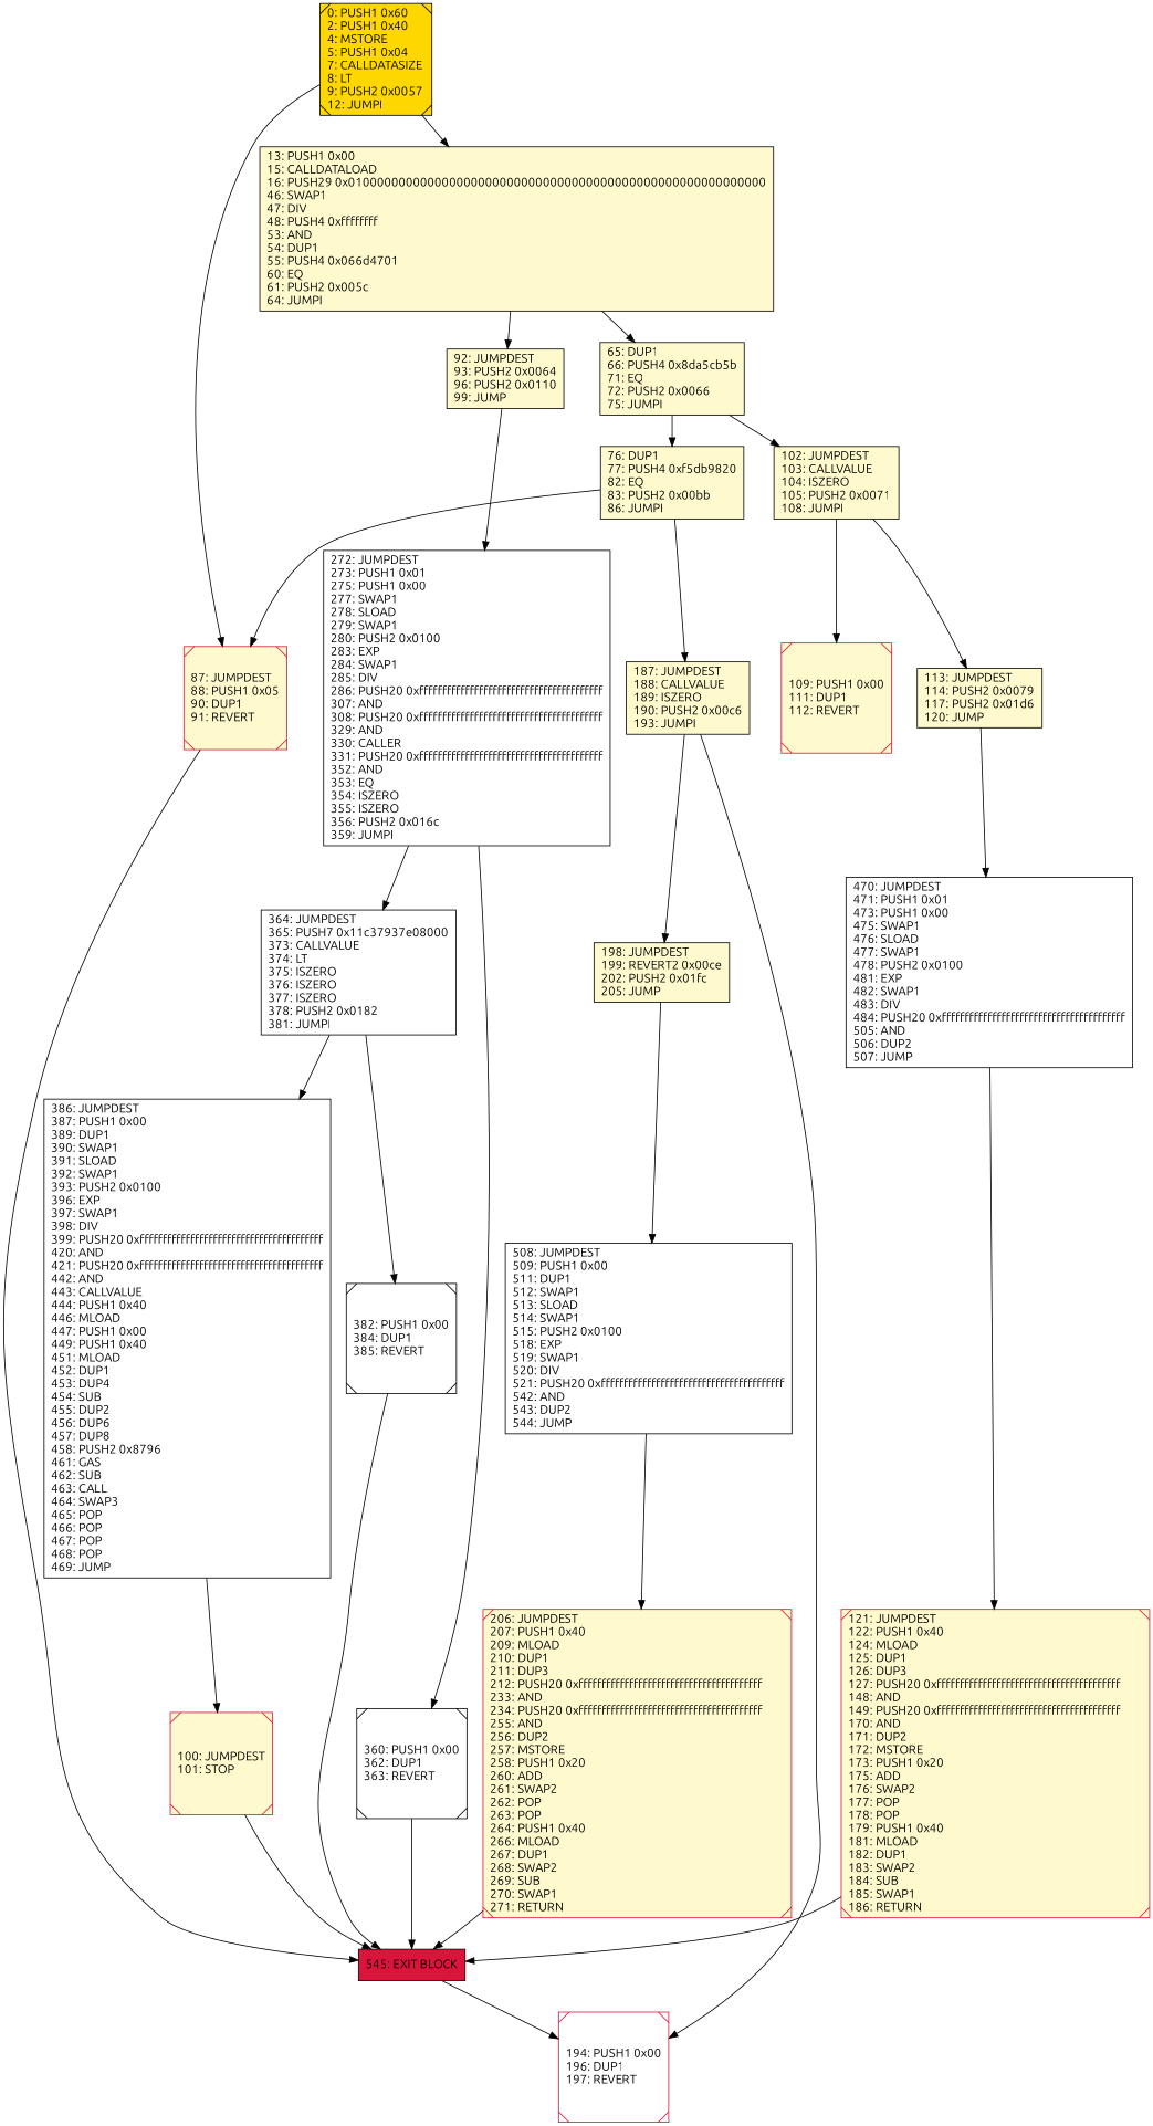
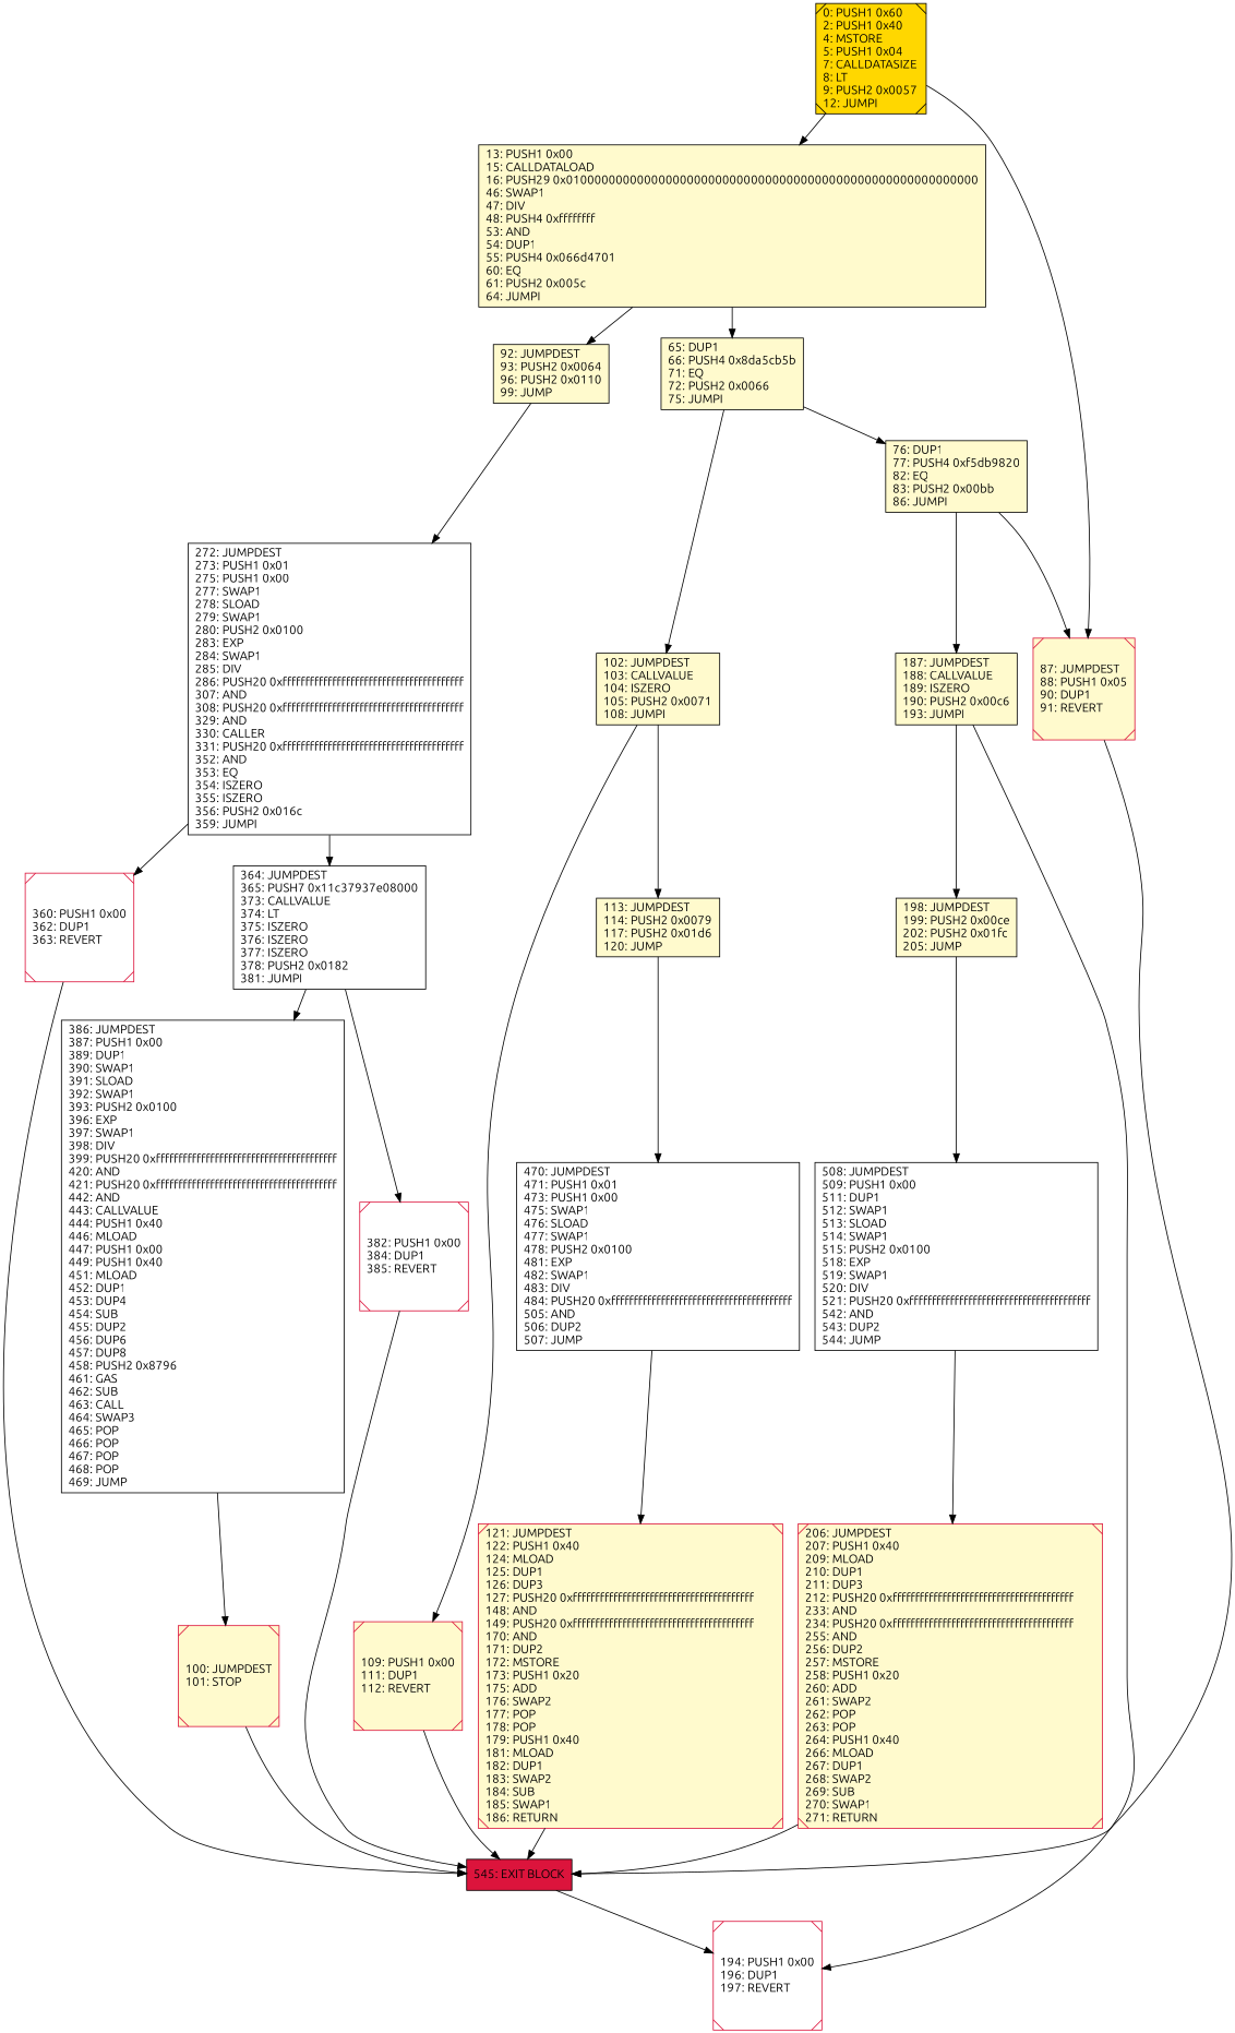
  digraph {
    fontname=Ubuntu
    rankdir=UD
    node [color=black fillcolor=lemonchiffon fontcolor=black fontname=Ubuntu shape=box style=filled]
    edge [fontname=Ubuntu]
    n1 [fillcolor=crimson label="545: EXIT BLOCK\l"]
    n2 [color=crimson fillcolor=white label="194: PUSH1 0x00\l196: DUP1\l197: REVERT\l" shape=Msquare]
-   n3 [label="198: JUMPDEST\l199: REVERT2 0x00ce\l202: PUSH2 0x01fc\l205: JUMP\l"]
+   n3 [label="198: JUMPDEST\l199: PUSH2 0x00ce\l202: PUSH2 0x01fc\l205: JUMP\l"]
    n4 [fillcolor=white label="508: JUMPDEST\l509: PUSH1 0x00\l511: DUP1\l512: SWAP1\l513: SLOAD\l514: SWAP1\l515: PUSH2 0x0100\l518: EXP\l519: SWAP1\l520: DIV\l521: PUSH20 0xffffffffffffffffffffffffffffffffffffffff\l542: AND\l543: DUP2\l544: JUMP\l"]
    n5 [color=crimson label="206: JUMPDEST\l207: PUSH1 0x40\l209: MLOAD\l210: DUP1\l211: DUP3\l212: PUSH20 0xffffffffffffffffffffffffffffffffffffffff\l233: AND\l234: PUSH20 0xffffffffffffffffffffffffffffffffffffffff\l255: AND\l256: DUP2\l257: MSTORE\l258: PUSH1 0x20\l260: ADD\l261: SWAP2\l262: POP\l263: POP\l264: PUSH1 0x40\l266: MLOAD\l267: DUP1\l268: SWAP2\l269: SUB\l270: SWAP1\l271: RETURN\l" shape=Msquare]
    n6 [label="65: DUP1\l66: PUSH4 0x8da5cb5b\l71: EQ\l72: PUSH2 0x0066\l75: JUMPI\l"]
    n7 [label="102: JUMPDEST\l103: CALLVALUE\l104: ISZERO\l105: PUSH2 0x0071\l108: JUMPI\l"]
    n8 [label="76: DUP1\l77: PUSH4 0xf5db9820\l82: EQ\l83: PUSH2 0x00bb\l86: JUMPI\l"]
    n9 [color=crimson label="109: PUSH1 0x00\l111: DUP1\l112: REVERT\l" shape=Msquare]
    n10 [label="113: JUMPDEST\l114: PUSH2 0x0079\l117: PUSH2 0x01d6\l120: JUMP\l"]
    n11 [label="187: JUMPDEST\l188: CALLVALUE\l189: ISZERO\l190: PUSH2 0x00c6\l193: JUMPI\l"]
    n12 [color=crimson label="87: JUMPDEST\l88: PUSH1 0x05\l90: DUP1\l91: REVERT\l" shape=Msquare]
-   n13 [fillcolor=white label="360: PUSH1 0x00\l362: DUP1\l363: REVERT\l" shape=Msquare]
+   n13 [color=crimson fillcolor=white label="360: PUSH1 0x00\l362: DUP1\l363: REVERT\l" shape=Msquare]
    n14 [fillcolor=white label="470: JUMPDEST\l471: PUSH1 0x01\l473: PUSH1 0x00\l475: SWAP1\l476: SLOAD\l477: SWAP1\l478: PUSH2 0x0100\l481: EXP\l482: SWAP1\l483: DIV\l484: PUSH20 0xffffffffffffffffffffffffffffffffffffffff\l505: AND\l506: DUP2\l507: JUMP\l"]
    n15 [color=crimson label="121: JUMPDEST\l122: PUSH1 0x40\l124: MLOAD\l125: DUP1\l126: DUP3\l127: PUSH20 0xffffffffffffffffffffffffffffffffffffffff\l148: AND\l149: PUSH20 0xffffffffffffffffffffffffffffffffffffffff\l170: AND\l171: DUP2\l172: MSTORE\l173: PUSH1 0x20\l175: ADD\l176: SWAP2\l177: POP\l178: POP\l179: PUSH1 0x40\l181: MLOAD\l182: DUP1\l183: SWAP2\l184: SUB\l185: SWAP1\l186: RETURN\l" shape=Msquare]
    n16 [label="13: PUSH1 0x00\l15: CALLDATALOAD\l16: PUSH29 0x0100000000000000000000000000000000000000000000000000000000\l46: SWAP1\l47: DIV\l48: PUSH4 0xffffffff\l53: AND\l54: DUP1\l55: PUSH4 0x066d4701\l60: EQ\l61: PUSH2 0x005c\l64: JUMPI\l"]
    n17 [label="92: JUMPDEST\l93: PUSH2 0x0064\l96: PUSH2 0x0110\l99: JUMP\l"]
    n18 [fillcolor=white label="272: JUMPDEST\l273: PUSH1 0x01\l275: PUSH1 0x00\l277: SWAP1\l278: SLOAD\l279: SWAP1\l280: PUSH2 0x0100\l283: EXP\l284: SWAP1\l285: DIV\l286: PUSH20 0xffffffffffffffffffffffffffffffffffffffff\l307: AND\l308: PUSH20 0xffffffffffffffffffffffffffffffffffffffff\l329: AND\l330: CALLER\l331: PUSH20 0xffffffffffffffffffffffffffffffffffffffff\l352: AND\l353: EQ\l354: ISZERO\l355: ISZERO\l356: PUSH2 0x016c\l359: JUMPI\l"]
    n19 [color=crimson label="100: JUMPDEST\l101: STOP\l" shape=Msquare]
    n20 [fillcolor=gold label="0: PUSH1 0x60\l2: PUSH1 0x40\l4: MSTORE\l5: PUSH1 0x04\l7: CALLDATASIZE\l8: LT\l9: PUSH2 0x0057\l12: JUMPI\l" shape=Msquare]
    n21 [fillcolor=white label="364: JUMPDEST\l365: PUSH7 0x11c37937e08000\l373: CALLVALUE\l374: LT\l375: ISZERO\l376: ISZERO\l377: ISZERO\l378: PUSH2 0x0182\l381: JUMPI\l"]
    n22 [fillcolor=white label="386: JUMPDEST\l387: PUSH1 0x00\l389: DUP1\l390: SWAP1\l391: SLOAD\l392: SWAP1\l393: PUSH2 0x0100\l396: EXP\l397: SWAP1\l398: DIV\l399: PUSH20 0xffffffffffffffffffffffffffffffffffffffff\l420: AND\l421: PUSH20 0xffffffffffffffffffffffffffffffffffffffff\l442: AND\l443: CALLVALUE\l444: PUSH1 0x40\l446: MLOAD\l447: PUSH1 0x00\l449: PUSH1 0x40\l451: MLOAD\l452: DUP1\l453: DUP4\l454: SUB\l455: DUP2\l456: DUP6\l457: DUP8\l458: PUSH2 0x8796\l461: GAS\l462: SUB\l463: CALL\l464: SWAP3\l465: POP\l466: POP\l467: POP\l468: POP\l469: JUMP\l"]
-   n23 [fillcolor=white label="382: PUSH1 0x00\l384: DUP1\l385: REVERT\l" shape=Msquare]
+   n23 [color=crimson fillcolor=white label="382: PUSH1 0x00\l384: DUP1\l385: REVERT\l" shape=Msquare]
    n1 -> n2
    n3 -> n4
    n4 -> n5
    n5 -> n1
    n6 -> n7
    n6 -> n8
    n7 -> n9
    n7 -> n10
    n8 -> n11
    n8 -> n12
+   n9 -> n1
    n10 -> n14
    n11 -> n2
    n11 -> n3
    n12 -> n1
    n13 -> n1
    n14 -> n15
    n15 -> n1
    n16 -> n6
    n16 -> n17
    n17 -> n18
    n18 -> n13
    n18 -> n21
    n19 -> n1
    n20 -> n12
    n20 -> n16
    n21 -> n22
    n21 -> n23
    n22 -> n19
    n23 -> n1
  }
